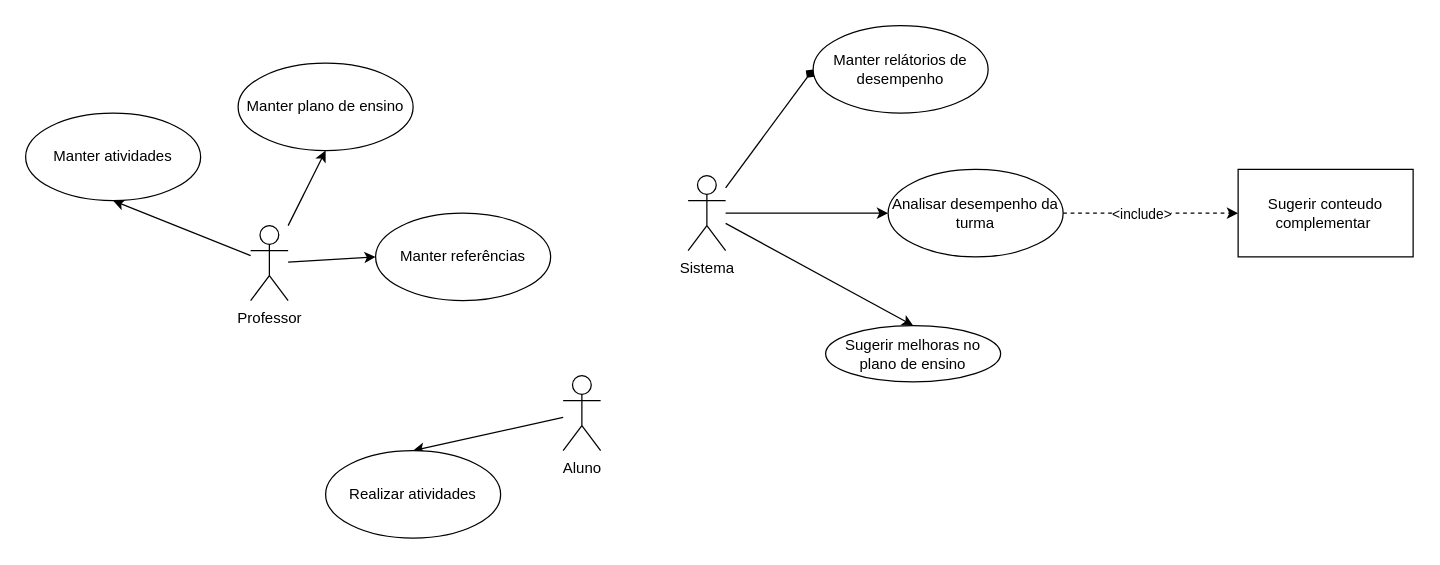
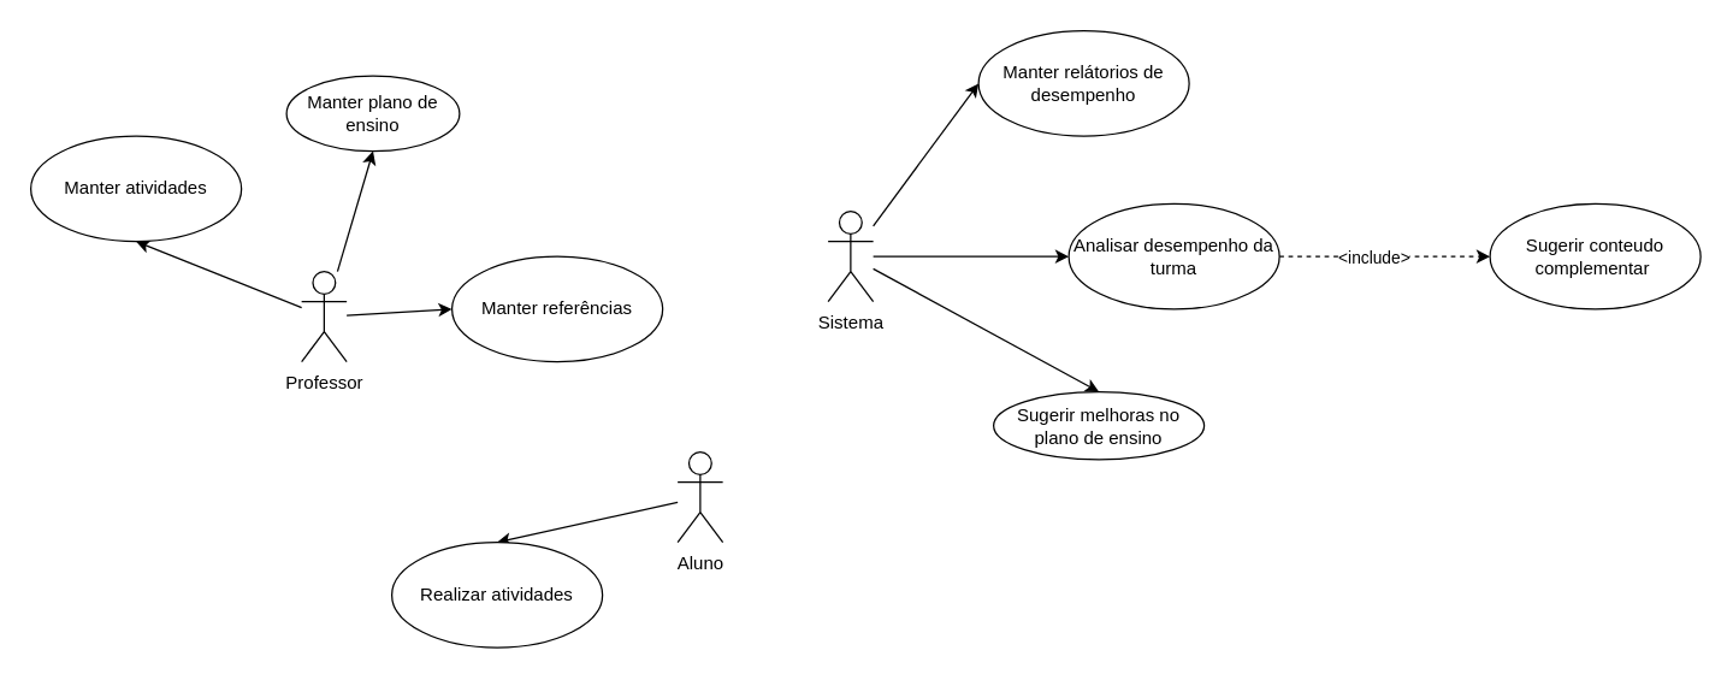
  <mxCell id="0" />
  <mxCell id="1" parent="0" />
  <mxCell id="2" style="edgeStyle=none;html=1;entryX=0.5;entryY=1;entryDx=0;entryDy=0;" edge="1" parent="1" source="5" target="6"><mxGeometry relative="1" as="geometry" /></mxCell>
  <mxCell id="3" style="edgeStyle=none;html=1;entryX=0.5;entryY=1;entryDx=0;entryDy=0;" edge="1" parent="1" source="5" target="7"><mxGeometry relative="1" as="geometry" /></mxCell>
  <mxCell id="4" style="edgeStyle=none;html=1;entryX=0;entryY=0.5;entryDx=0;entryDy=0;" edge="1" parent="1" source="5" target="8"><mxGeometry relative="1" as="geometry" /></mxCell>
  <mxCell id="5" value="Professor&lt;div&gt;&lt;br&gt;&lt;/div&gt;" style="shape=umlActor;html=1;verticalLabelPosition=bottom;verticalAlign=top;align=center;" vertex="1" parent="1"><mxGeometry x="200" y="180" width="30" height="60" as="geometry" /></mxCell>
  <mxCell id="6" value="Manter atividades" style="ellipse;whiteSpace=wrap;html=1;" vertex="1" parent="1"><mxGeometry x="20" y="90" width="140" height="70" as="geometry" /></mxCell>
- <mxCell id="7" value="Manter plano de ensino" style="ellipse;whiteSpace=wrap;html=1;" vertex="1" parent="1"><mxGeometry x="190" y="50" width="140" height="70" as="geometry" /></mxCell>
+ <mxCell id="7" value="Manter plano de ensino" style="ellipse;whiteSpace=wrap;html=1;" vertex="1" parent="1"><mxGeometry x="190" y="50" width="115" height="50" as="geometry" /></mxCell>
  <mxCell id="8" value="Manter referências" style="ellipse;whiteSpace=wrap;html=1;" vertex="1" parent="1"><mxGeometry x="300" y="170" width="140" height="70" as="geometry" /></mxCell>
- <mxCell id="9" style="edgeStyle=none;html=1;entryX=0;entryY=0.5;entryDx=0;entryDy=0;endArrow=diamond;" edge="1" parent="1" source="12" target="13"><mxGeometry relative="1" as="geometry" /></mxCell>
+ <mxCell id="9" style="edgeStyle=none;html=1;entryX=0;entryY=0.5;entryDx=0;entryDy=0;" edge="1" parent="1" source="12" target="13"><mxGeometry relative="1" as="geometry" /></mxCell>
  <mxCell id="10" style="edgeStyle=none;html=1;" edge="1" parent="1" source="12" target="16"><mxGeometry relative="1" as="geometry" /></mxCell>
  <mxCell id="11" style="edgeStyle=none;html=1;entryX=0.5;entryY=0;entryDx=0;entryDy=0;" edge="1" parent="1" source="12" target="17"><mxGeometry relative="1" as="geometry" /></mxCell>
  <mxCell id="12" value="Sistema" style="shape=umlActor;html=1;verticalLabelPosition=bottom;verticalAlign=top;align=center;" vertex="1" parent="1"><mxGeometry x="550" y="140" width="30" height="60" as="geometry" /></mxCell>
  <mxCell id="13" value="Manter relátorios de desempenho" style="ellipse;whiteSpace=wrap;html=1;" vertex="1" parent="1"><mxGeometry x="650" width="140" height="70" as="geometry" y="20" /></mxCell>
  <mxCell id="14" value="" style="edgeStyle=none;html=1;dashed=1;" edge="1" parent="1" source="16" target="18"><mxGeometry relative="1" as="geometry" /></mxCell>
  <mxCell id="15" value="&amp;lt;include&amp;gt;" style="edgeLabel;html=1;align=center;verticalAlign=middle;resizable=0;points=[];" vertex="1" connectable="0" parent="14"><mxGeometry x="-0.331" y="-4" relative="1" as="geometry"><mxPoint x="15" y="-4" as="offset" /></mxGeometry></mxCell>
  <mxCell id="16" value="Analisar desempenho da turma" style="ellipse;whiteSpace=wrap;html=1;" vertex="1" parent="1"><mxGeometry x="710" y="135" width="140" height="70" as="geometry" /></mxCell>
  <mxCell id="17" value="Sugerir melhoras no plano de ensino" style="ellipse;whiteSpace=wrap;html=1;" vertex="1" parent="1"><mxGeometry x="660" y="260" width="140" height="45" as="geometry" /></mxCell>
- <mxCell id="18" value="Sugerir conteudo complementar&amp;nbsp;" style="whiteSpace=wrap;html=1;rounded=0;" vertex="1" parent="1"><mxGeometry x="990" y="135" width="140" height="70" as="geometry" /></mxCell>
+ <mxCell id="18" value="Sugerir conteudo complementar&amp;nbsp;" style="ellipse;whiteSpace=wrap;html=1;" vertex="1" parent="1"><mxGeometry x="990" y="135" width="140" height="70" as="geometry" /></mxCell>
  <mxCell id="19" style="edgeStyle=none;html=1;entryX=0.5;entryY=0;entryDx=0;entryDy=0;" edge="1" parent="1" source="20" target="21"><mxGeometry relative="1" as="geometry" /></mxCell>
  <mxCell id="20" value="Aluno" style="shape=umlActor;html=1;verticalLabelPosition=bottom;verticalAlign=top;align=center;" vertex="1" parent="1"><mxGeometry x="450" y="300" width="30" height="60" as="geometry" /></mxCell>
  <mxCell id="21" value="Realizar atividades" style="ellipse;whiteSpace=wrap;html=1;" vertex="1" parent="1"><mxGeometry x="260" y="360" width="140" height="70" as="geometry" /></mxCell>
